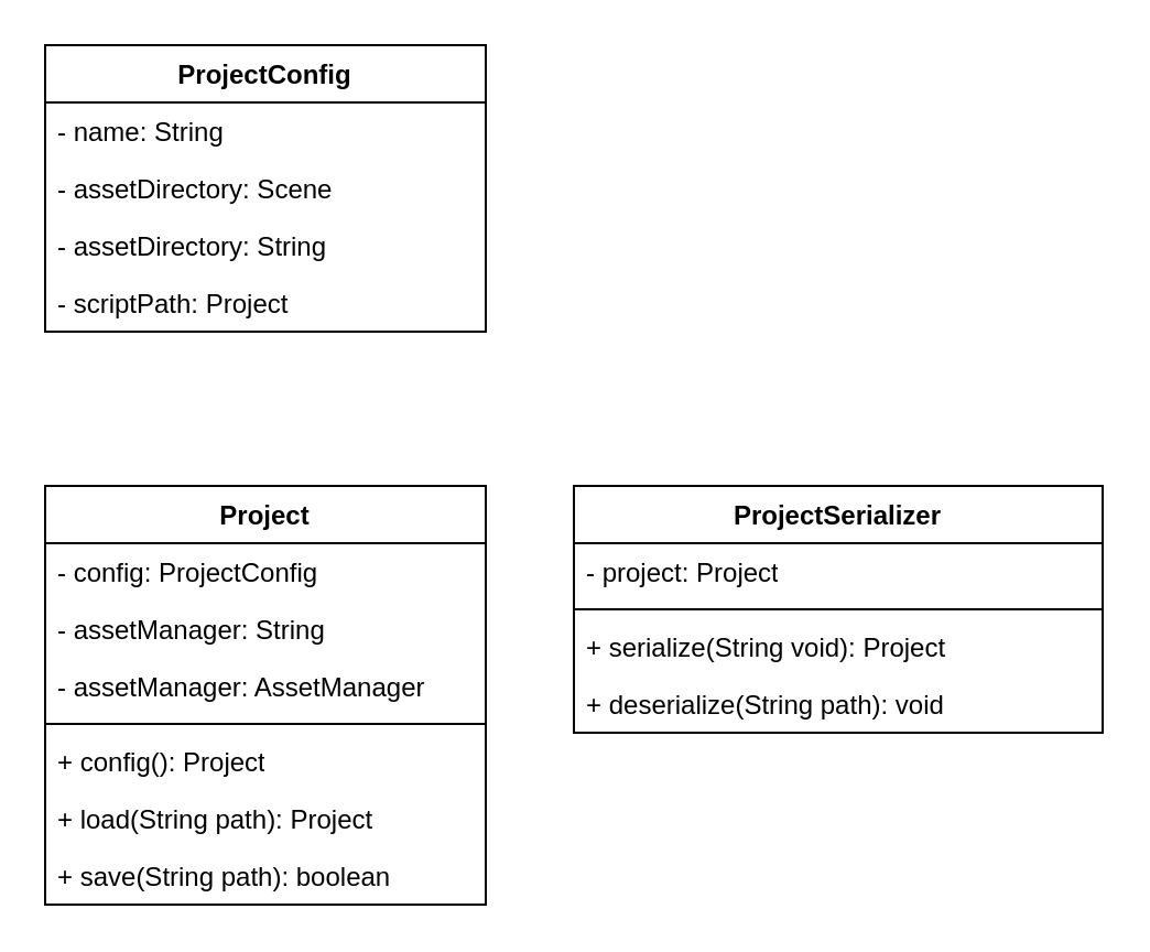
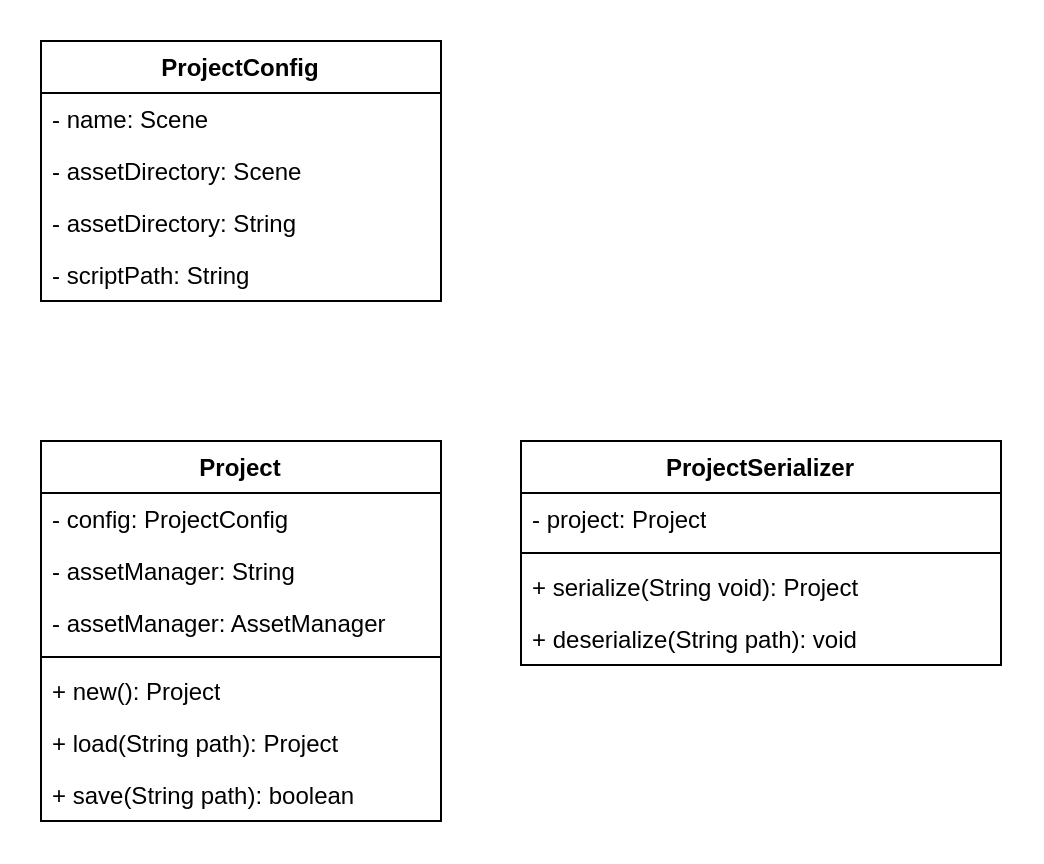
  <mxCell id="0" />
  <mxCell id="1" parent="0" />
  <mxCell id="2" value="Project" style="swimlane;fontStyle=1;align=center;verticalAlign=top;childLayout=stackLayout;horizontal=1;startSize=26;horizontalStack=0;resizeParent=1;resizeParentMax=0;resizeLast=0;collapsible=1;marginBottom=0;whiteSpace=wrap;html=1;" vertex="1" parent="1"><mxGeometry x="20" y="220" width="200" height="190" as="geometry" /></mxCell>
  <mxCell id="3" value="- config: ProjectConfig" style="text;strokeColor=none;fillColor=none;align=left;verticalAlign=top;spacingLeft=4;spacingRight=4;overflow=hidden;rotatable=0;points=[[0,0.5],[1,0.5]];portConstraint=eastwest;whiteSpace=wrap;html=1;" vertex="1" parent="2"><mxGeometry y="26" width="200" height="26" as="geometry" /></mxCell>
  <mxCell id="4" value="- assetManager: String" style="text;strokeColor=none;fillColor=none;align=left;verticalAlign=top;spacingLeft=4;spacingRight=4;overflow=hidden;rotatable=0;points=[[0,0.5],[1,0.5]];portConstraint=eastwest;whiteSpace=wrap;html=1;" vertex="1" parent="2"><mxGeometry y="52" width="200" height="26" as="geometry" /></mxCell>
  <mxCell id="5" value="- assetManager: AssetManager" style="text;strokeColor=none;fillColor=none;align=left;verticalAlign=top;spacingLeft=4;spacingRight=4;overflow=hidden;rotatable=0;points=[[0,0.5],[1,0.5]];portConstraint=eastwest;whiteSpace=wrap;html=1;" vertex="1" parent="2"><mxGeometry y="78" width="200" height="26" as="geometry" /></mxCell>
  <mxCell id="6" value="" style="line;strokeWidth=1;fillColor=none;align=left;verticalAlign=middle;spacingTop=-1;spacingLeft=3;spacingRight=3;rotatable=0;labelPosition=right;points=[];portConstraint=eastwest;strokeColor=inherit;" vertex="1" parent="2"><mxGeometry y="104" width="200" height="8" as="geometry" /></mxCell>
- <mxCell id="7" value="+ config(): Project" style="text;strokeColor=none;fillColor=none;align=left;verticalAlign=top;spacingLeft=4;spacingRight=4;overflow=hidden;rotatable=0;points=[[0,0.5],[1,0.5]];portConstraint=eastwest;whiteSpace=wrap;html=1;" vertex="1" parent="2"><mxGeometry y="112" width="200" height="26" as="geometry" /></mxCell>
+ <mxCell id="7" value="+ new(): Project" style="text;strokeColor=none;fillColor=none;align=left;verticalAlign=top;spacingLeft=4;spacingRight=4;overflow=hidden;rotatable=0;points=[[0,0.5],[1,0.5]];portConstraint=eastwest;whiteSpace=wrap;html=1;" vertex="1" parent="2"><mxGeometry y="112" width="200" height="26" as="geometry" /></mxCell>
  <mxCell id="8" value="+ load(String path): Project" style="text;strokeColor=none;fillColor=none;align=left;verticalAlign=top;spacingLeft=4;spacingRight=4;overflow=hidden;rotatable=0;points=[[0,0.5],[1,0.5]];portConstraint=eastwest;whiteSpace=wrap;html=1;" vertex="1" parent="2"><mxGeometry y="138" width="200" height="26" as="geometry" /></mxCell>
  <mxCell id="9" value="+ save(String path): boolean" style="text;strokeColor=none;fillColor=none;align=left;verticalAlign=top;spacingLeft=4;spacingRight=4;overflow=hidden;rotatable=0;points=[[0,0.5],[1,0.5]];portConstraint=eastwest;whiteSpace=wrap;html=1;" vertex="1" parent="2"><mxGeometry y="164" width="200" height="26" as="geometry" /></mxCell>
  <mxCell id="10" value="ProjectSerializer" style="swimlane;fontStyle=1;align=center;verticalAlign=top;childLayout=stackLayout;horizontal=1;startSize=26;horizontalStack=0;resizeParent=1;resizeParentMax=0;resizeLast=0;collapsible=1;marginBottom=0;whiteSpace=wrap;html=1;" vertex="1" parent="1"><mxGeometry x="260" y="220" width="240" height="112" as="geometry" /></mxCell>
  <mxCell id="11" value="- project: Project" style="text;strokeColor=none;fillColor=none;align=left;verticalAlign=top;spacingLeft=4;spacingRight=4;overflow=hidden;rotatable=0;points=[[0,0.5],[1,0.5]];portConstraint=eastwest;whiteSpace=wrap;html=1;" vertex="1" parent="10"><mxGeometry y="26" width="240" height="26" as="geometry" /></mxCell>
  <mxCell id="12" value="" style="line;strokeWidth=1;fillColor=none;align=left;verticalAlign=middle;spacingTop=-1;spacingLeft=3;spacingRight=3;rotatable=0;labelPosition=right;points=[];portConstraint=eastwest;strokeColor=inherit;" vertex="1" parent="10"><mxGeometry y="52" width="240" height="8" as="geometry" /></mxCell>
  <mxCell id="13" value="+ serialize(String void): Project" style="text;strokeColor=none;fillColor=none;align=left;verticalAlign=top;spacingLeft=4;spacingRight=4;overflow=hidden;rotatable=0;points=[[0,0.5],[1,0.5]];portConstraint=eastwest;whiteSpace=wrap;html=1;" vertex="1" parent="10"><mxGeometry y="60" width="240" height="26" as="geometry" /></mxCell>
  <mxCell id="14" value="+ deserialize(String path): void" style="text;strokeColor=none;fillColor=none;align=left;verticalAlign=top;spacingLeft=4;spacingRight=4;overflow=hidden;rotatable=0;points=[[0,0.5],[1,0.5]];portConstraint=eastwest;whiteSpace=wrap;html=1;" vertex="1" parent="10"><mxGeometry y="86" width="240" height="26" as="geometry" /></mxCell>
  <mxCell id="15" value="ProjectConfig" style="swimlane;fontStyle=1;align=center;verticalAlign=top;childLayout=stackLayout;horizontal=1;startSize=26;horizontalStack=0;resizeParent=1;resizeParentMax=0;resizeLast=0;collapsible=1;marginBottom=0;whiteSpace=wrap;html=1;" vertex="1" parent="1"><mxGeometry x="20" width="200" height="130" as="geometry" y="20" /></mxCell>
- <mxCell id="16" value="- name: String" style="text;strokeColor=none;fillColor=none;align=left;verticalAlign=top;spacingLeft=4;spacingRight=4;overflow=hidden;rotatable=0;points=[[0,0.5],[1,0.5]];portConstraint=eastwest;whiteSpace=wrap;html=1;" vertex="1" parent="15"><mxGeometry y="26" width="200" height="26" as="geometry" /></mxCell>
+ <mxCell id="16" value="- name: Scene" style="text;strokeColor=none;fillColor=none;align=left;verticalAlign=top;spacingLeft=4;spacingRight=4;overflow=hidden;rotatable=0;points=[[0,0.5],[1,0.5]];portConstraint=eastwest;whiteSpace=wrap;html=1;" vertex="1" parent="15"><mxGeometry y="26" width="200" height="26" as="geometry" /></mxCell>
  <mxCell id="17" value="- assetDirectory: Scene" style="text;strokeColor=none;fillColor=none;align=left;verticalAlign=top;spacingLeft=4;spacingRight=4;overflow=hidden;rotatable=0;points=[[0,0.5],[1,0.5]];portConstraint=eastwest;whiteSpace=wrap;html=1;" vertex="1" parent="15"><mxGeometry y="52" width="200" height="26" as="geometry" /></mxCell>
  <mxCell id="18" value="- assetDirectory: String" style="text;strokeColor=none;fillColor=none;align=left;verticalAlign=top;spacingLeft=4;spacingRight=4;overflow=hidden;rotatable=0;points=[[0,0.5],[1,0.5]];portConstraint=eastwest;whiteSpace=wrap;html=1;" vertex="1" parent="15"><mxGeometry y="78" width="200" height="26" as="geometry" /></mxCell>
- <mxCell id="19" value="- scriptPath: Project" style="text;strokeColor=none;fillColor=none;align=left;verticalAlign=top;spacingLeft=4;spacingRight=4;overflow=hidden;rotatable=0;points=[[0,0.5],[1,0.5]];portConstraint=eastwest;whiteSpace=wrap;html=1;" vertex="1" parent="15"><mxGeometry y="104" width="200" height="26" as="geometry" /></mxCell>
+ <mxCell id="19" value="- scriptPath: String" style="text;strokeColor=none;fillColor=none;align=left;verticalAlign=top;spacingLeft=4;spacingRight=4;overflow=hidden;rotatable=0;points=[[0,0.5],[1,0.5]];portConstraint=eastwest;whiteSpace=wrap;html=1;" vertex="1" parent="15"><mxGeometry y="104" width="200" height="26" as="geometry" /></mxCell>
